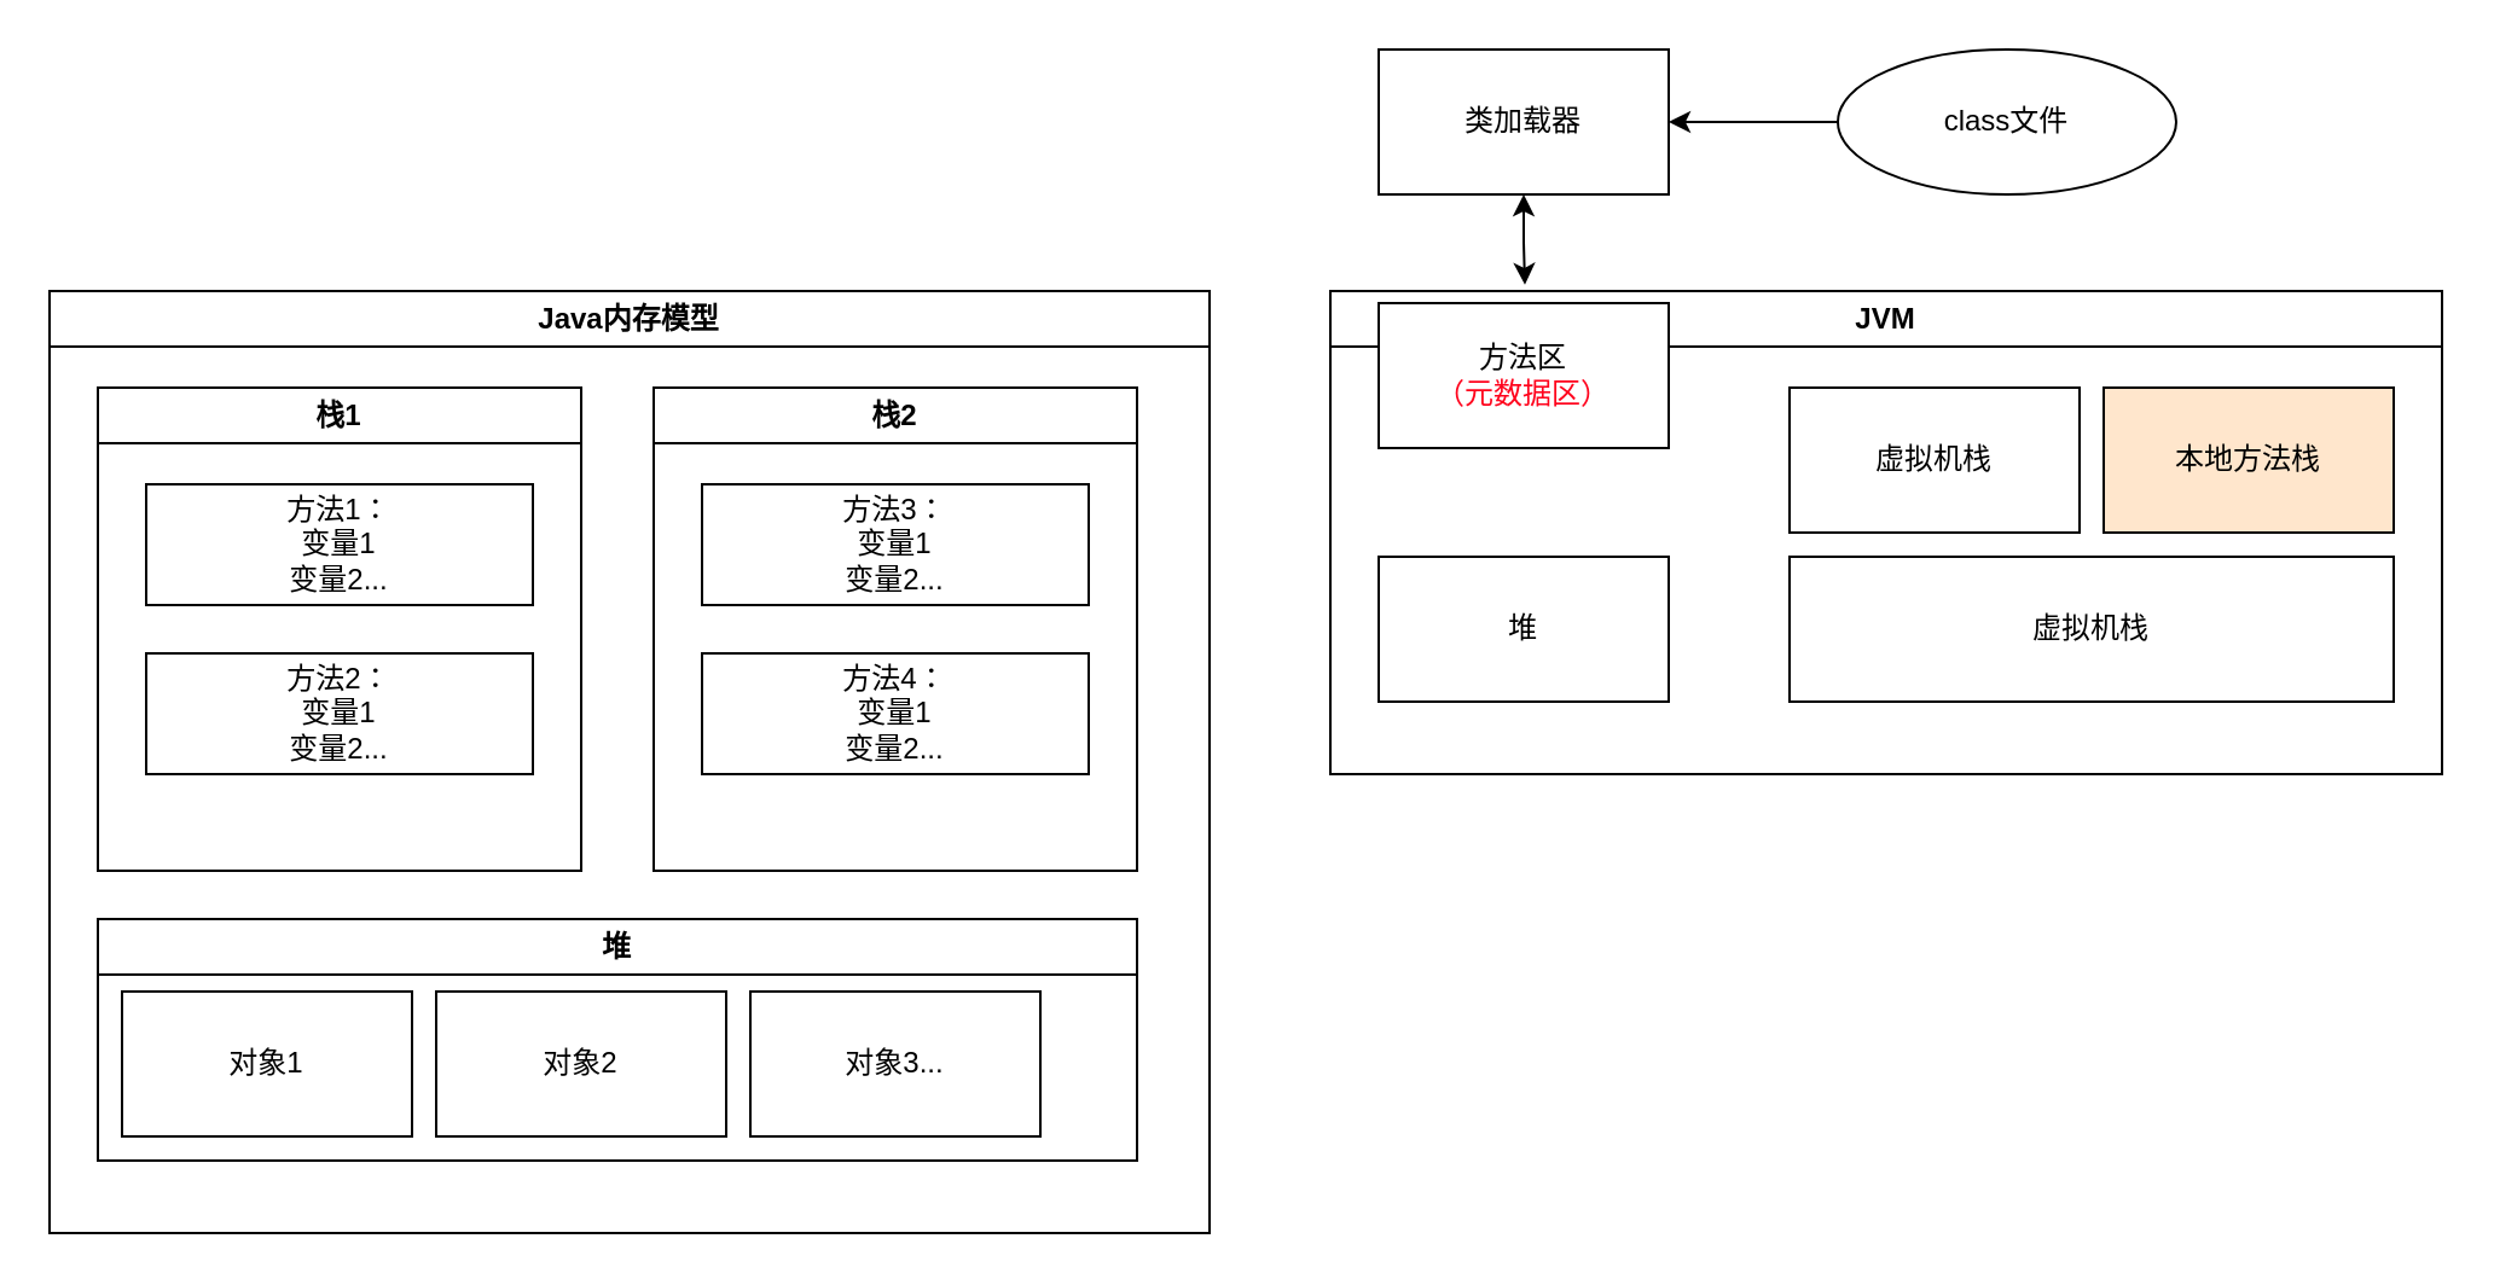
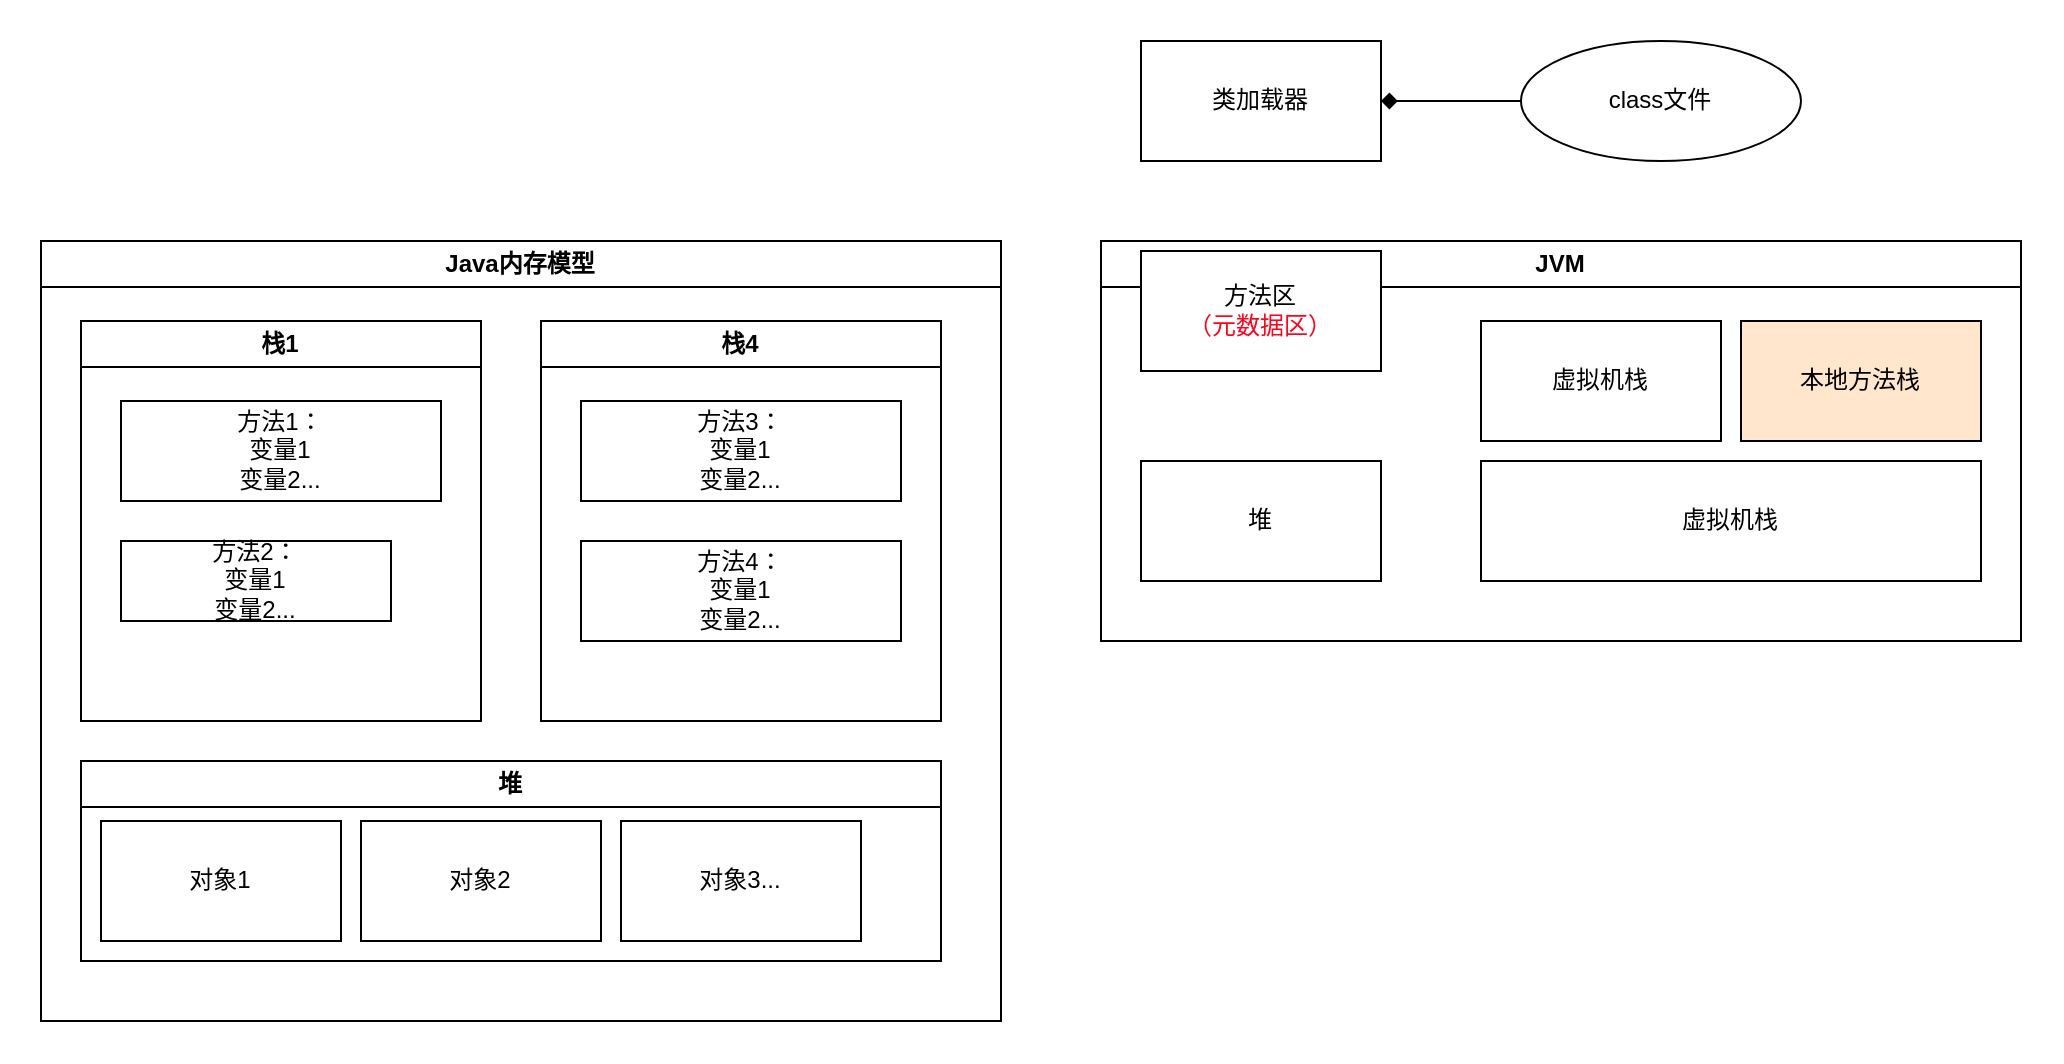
  <mxCell id="0" />
  <mxCell id="1" parent="0" />
  <mxCell id="2" value="Java内存模型" style="swimlane;whiteSpace=wrap;html=1;" vertex="1" parent="1"><mxGeometry x="20" y="120" width="480" height="390" as="geometry" /></mxCell>
  <mxCell id="3" value="栈1" style="swimlane;whiteSpace=wrap;html=1;" vertex="1" parent="2"><mxGeometry x="20" y="40" width="200" height="200" as="geometry" /></mxCell>
  <mxCell id="4" value="方法1：&lt;br&gt;变量1&lt;br&gt;变量2..." style="whiteSpace=wrap;html=1;glass=0;" vertex="1" parent="3"><mxGeometry x="20" y="40" width="160" height="50" as="geometry" /></mxCell>
- <mxCell id="5" value="方法2：&lt;br&gt;变量1&lt;br&gt;变量2..." style="whiteSpace=wrap;html=1;glass=0;" vertex="1" parent="3"><mxGeometry x="20" y="110" width="160" height="50" as="geometry" /></mxCell>
- <mxCell id="6" value="栈2" style="swimlane;whiteSpace=wrap;html=1;" vertex="1" parent="2"><mxGeometry x="250" y="40" width="200" height="200" as="geometry" /></mxCell>
+ <mxCell id="5" value="方法2：&lt;br&gt;变量1&lt;br&gt;变量2..." style="whiteSpace=wrap;html=1;glass=0;" vertex="1" parent="3"><mxGeometry x="20" y="110" width="135" height="40" as="geometry" /></mxCell>
+ <mxCell id="6" value="栈4" style="swimlane;whiteSpace=wrap;html=1;" vertex="1" parent="2"><mxGeometry x="250" y="40" width="200" height="200" as="geometry" /></mxCell>
  <mxCell id="7" value="方法3：&lt;br&gt;变量1&lt;br&gt;变量2..." style="whiteSpace=wrap;html=1;glass=0;" vertex="1" parent="6"><mxGeometry x="20" y="40" width="160" height="50" as="geometry" /></mxCell>
  <mxCell id="8" value="方法4：&lt;br&gt;变量1&lt;br&gt;变量2..." style="whiteSpace=wrap;html=1;glass=0;" vertex="1" parent="6"><mxGeometry x="20" y="110" width="160" height="50" as="geometry" /></mxCell>
  <mxCell id="9" value="堆" style="swimlane;whiteSpace=wrap;html=1;startSize=23;" vertex="1" parent="2"><mxGeometry x="20" y="260" width="430" height="100" as="geometry" /></mxCell>
  <mxCell id="10" value="对象1" style="rounded=0;whiteSpace=wrap;html=1;" vertex="1" parent="9"><mxGeometry x="10" y="30" width="120" height="60" as="geometry" /></mxCell>
  <mxCell id="11" value="对象2" style="rounded=0;whiteSpace=wrap;html=1;" vertex="1" parent="9"><mxGeometry x="140" y="30" width="120" height="60" as="geometry" /></mxCell>
  <mxCell id="12" value="对象3..." style="rounded=0;whiteSpace=wrap;html=1;" vertex="1" parent="9"><mxGeometry x="270" y="30" width="120" height="60" as="geometry" /></mxCell>
  <mxCell id="13" value="JVM" style="swimlane;whiteSpace=wrap;html=1;" vertex="1" parent="1"><mxGeometry x="550" y="120" width="460" height="200" as="geometry" /></mxCell>
  <mxCell id="14" value="方法区&lt;br&gt;&lt;font color=&quot;#ff031c&quot;&gt;（元数据区）&lt;/font&gt;" style="rounded=0;whiteSpace=wrap;html=1;" vertex="1" parent="13"><mxGeometry x="20" y="5" width="120" height="60" as="geometry" /></mxCell>
  <mxCell id="15" value="堆" style="rounded=0;whiteSpace=wrap;html=1;" vertex="1" parent="13"><mxGeometry x="20" y="110" width="120" height="60" as="geometry" /></mxCell>
  <mxCell id="16" value="虚拟机栈" style="rounded=0;whiteSpace=wrap;html=1;" vertex="1" parent="13"><mxGeometry x="190" y="40" width="120" height="60" as="geometry" /></mxCell>
  <mxCell id="17" value="本地方法栈" style="rounded=0;whiteSpace=wrap;html=1;fillColor=#ffe6cc;" vertex="1" parent="13"><mxGeometry x="320" y="40" width="120" height="60" as="geometry" /></mxCell>
  <mxCell id="18" value="虚拟机栈" style="rounded=0;whiteSpace=wrap;html=1;" vertex="1" parent="13"><mxGeometry x="190" y="110" width="250" height="60" as="geometry" /></mxCell>
- <mxCell id="19" style="edgeStyle=orthogonalEdgeStyle;rounded=0;orthogonalLoop=1;jettySize=auto;html=1;entryX=0.175;entryY=-0.013;entryDx=0;entryDy=0;entryPerimeter=0;startArrow=classic;startFill=1;" edge="1" parent="1" source="20" target="13"><mxGeometry relative="1" as="geometry" /></mxCell>
  <mxCell id="20" value="类加载器" style="rounded=0;whiteSpace=wrap;html=1;" vertex="1" parent="1"><mxGeometry x="570" y="20" width="120" height="60" as="geometry" /></mxCell>
- <mxCell id="21" style="edgeStyle=orthogonalEdgeStyle;rounded=0;orthogonalLoop=1;jettySize=auto;html=1;entryX=1;entryY=0.5;entryDx=0;entryDy=0;" edge="1" parent="1" source="22" target="20"><mxGeometry relative="1" as="geometry" /></mxCell>
+ <mxCell id="21" style="edgeStyle=orthogonalEdgeStyle;rounded=0;orthogonalLoop=1;jettySize=auto;html=1;entryX=1;entryY=0.5;entryDx=0;entryDy=0;endArrow=diamond;" edge="1" parent="1" source="22" target="20"><mxGeometry relative="1" as="geometry" /></mxCell>
  <mxCell id="22" value="class文件" style="ellipse;whiteSpace=wrap;html=1;" vertex="1" parent="1"><mxGeometry x="760" y="20" width="140" height="60" as="geometry" /></mxCell>
